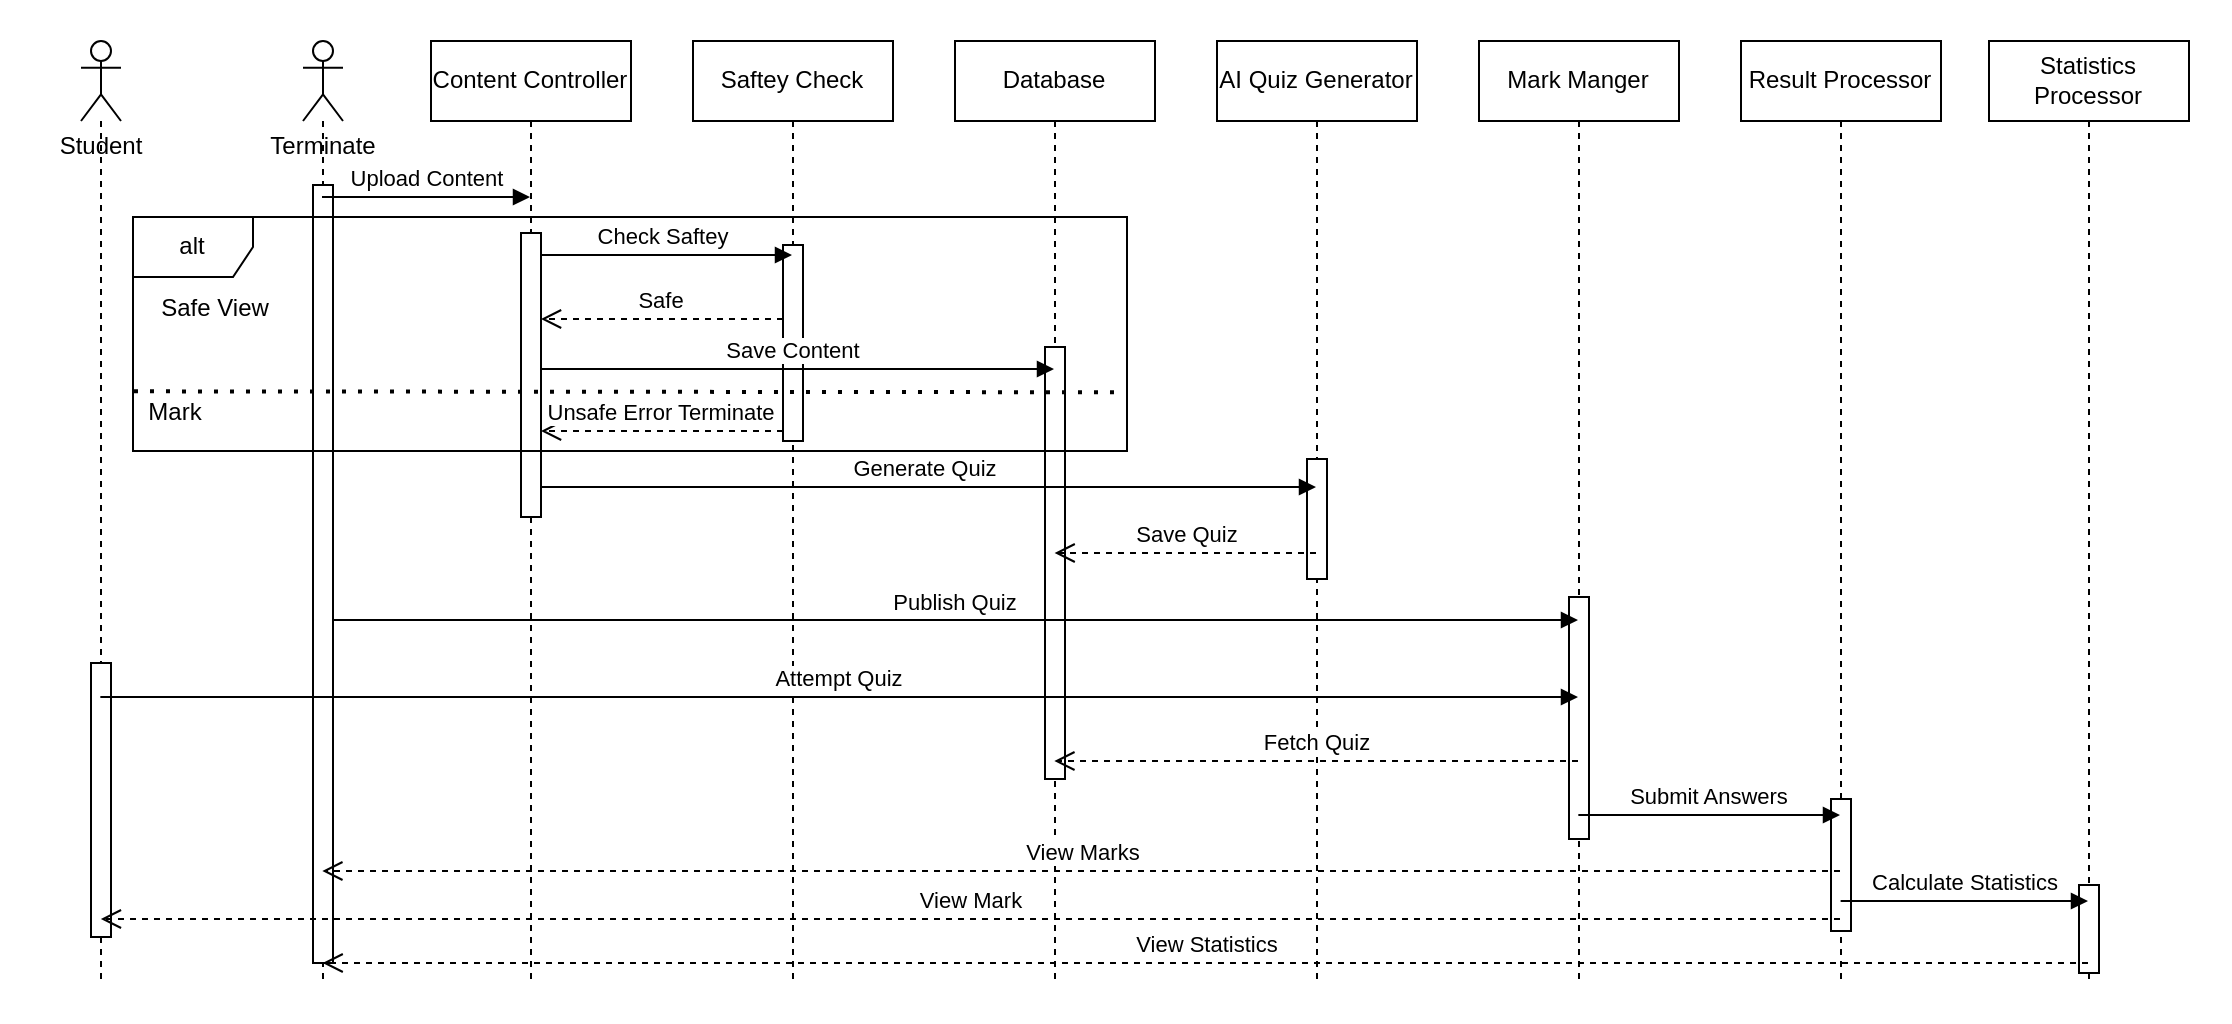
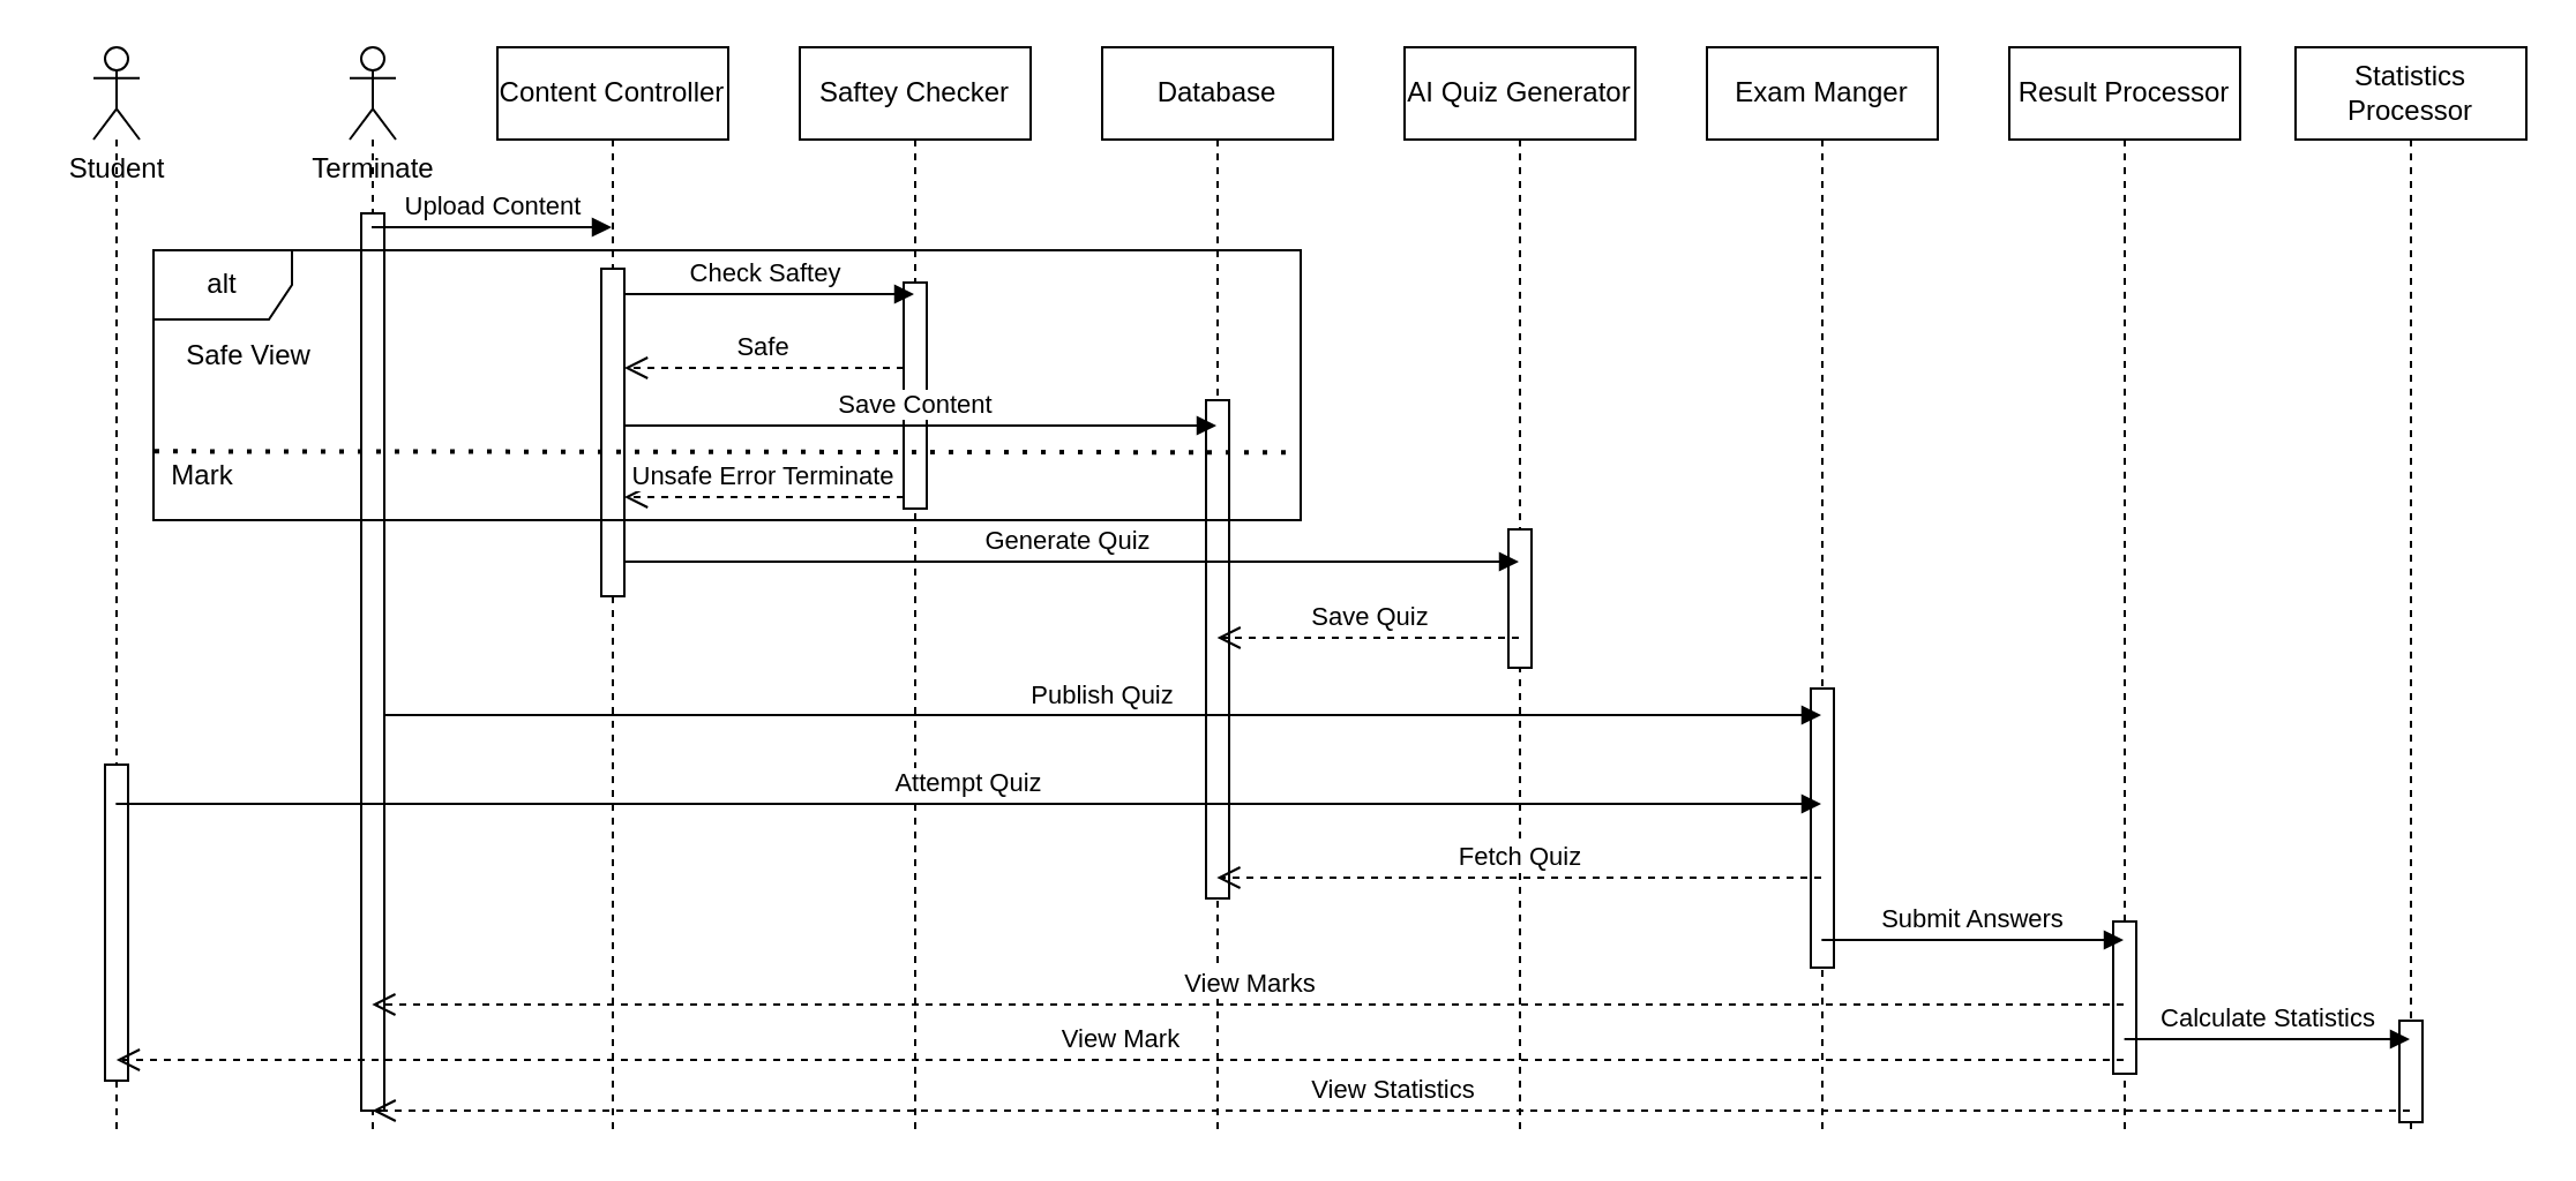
  <mxCell id="0" />
  <mxCell id="1" parent="0" />
  <mxCell id="2" value="" style="shape=umlLifeline;perimeter=lifelinePerimeter;whiteSpace=wrap;html=1;container=1;dropTarget=0;collapsible=0;recursiveResize=0;outlineConnect=0;portConstraint=eastwest;newEdgeStyle={&quot;curved&quot;:0,&quot;rounded&quot;:0};participant=umlActor;" vertex="1" parent="1"><mxGeometry x="151" y="20" width="20" height="470" as="geometry" /></mxCell>
  <mxCell id="3" value="" style="html=1;points=[[0,0,0,0,5],[0,1,0,0,-5],[1,0,0,0,5],[1,1,0,0,-5]];perimeter=orthogonalPerimeter;outlineConnect=0;targetShapes=umlLifeline;portConstraint=eastwest;newEdgeStyle={&quot;curved&quot;:0,&quot;rounded&quot;:0};" vertex="1" parent="2"><mxGeometry x="5" y="72" width="10" height="389" as="geometry" /></mxCell>
  <mxCell id="4" value="Content Controller" style="shape=umlLifeline;perimeter=lifelinePerimeter;whiteSpace=wrap;html=1;container=1;dropTarget=0;collapsible=0;recursiveResize=0;outlineConnect=0;portConstraint=eastwest;newEdgeStyle={&quot;curved&quot;:0,&quot;rounded&quot;:0};" vertex="1" parent="1"><mxGeometry x="215" y="20" width="100" height="470" as="geometry" /></mxCell>
- <mxCell id="5" value="Saftey Check" style="shape=umlLifeline;perimeter=lifelinePerimeter;whiteSpace=wrap;html=1;container=1;dropTarget=0;collapsible=0;recursiveResize=0;outlineConnect=0;portConstraint=eastwest;newEdgeStyle={&quot;curved&quot;:0,&quot;rounded&quot;:0};" vertex="1" parent="1"><mxGeometry x="346" y="20" width="100" height="470" as="geometry" /></mxCell>
+ <mxCell id="5" value="Saftey Checker" style="shape=umlLifeline;perimeter=lifelinePerimeter;whiteSpace=wrap;html=1;container=1;dropTarget=0;collapsible=0;recursiveResize=0;outlineConnect=0;portConstraint=eastwest;newEdgeStyle={&quot;curved&quot;:0,&quot;rounded&quot;:0};" vertex="1" parent="1"><mxGeometry x="346" y="20" width="100" height="470" as="geometry" /></mxCell>
  <mxCell id="6" value="" style="html=1;points=[[0,0,0,0,5],[0,1,0,0,-5],[1,0,0,0,5],[1,1,0,0,-5]];perimeter=orthogonalPerimeter;outlineConnect=0;targetShapes=umlLifeline;portConstraint=eastwest;newEdgeStyle={&quot;curved&quot;:0,&quot;rounded&quot;:0};" vertex="1" parent="5"><mxGeometry x="45" y="102" width="10" height="98" as="geometry" /></mxCell>
  <mxCell id="7" value="Database" style="shape=umlLifeline;perimeter=lifelinePerimeter;whiteSpace=wrap;html=1;container=1;dropTarget=0;collapsible=0;recursiveResize=0;outlineConnect=0;portConstraint=eastwest;newEdgeStyle={&quot;curved&quot;:0,&quot;rounded&quot;:0};" vertex="1" parent="1"><mxGeometry x="477" y="20" width="100" height="470" as="geometry" /></mxCell>
  <mxCell id="8" value="" style="html=1;points=[[0,0,0,0,5],[0,1,0,0,-5],[1,0,0,0,5],[1,1,0,0,-5]];perimeter=orthogonalPerimeter;outlineConnect=0;targetShapes=umlLifeline;portConstraint=eastwest;newEdgeStyle={&quot;curved&quot;:0,&quot;rounded&quot;:0};" vertex="1" parent="7"><mxGeometry x="45" y="153" width="10" height="216" as="geometry" /></mxCell>
  <mxCell id="9" value="AI Quiz Generator" style="shape=umlLifeline;perimeter=lifelinePerimeter;whiteSpace=wrap;html=1;container=1;dropTarget=0;collapsible=0;recursiveResize=0;outlineConnect=0;portConstraint=eastwest;newEdgeStyle={&quot;curved&quot;:0,&quot;rounded&quot;:0};" vertex="1" parent="1"><mxGeometry x="608" y="20" width="100" height="470" as="geometry" /></mxCell>
  <mxCell id="10" value="" style="html=1;points=[[0,0,0,0,5],[0,1,0,0,-5],[1,0,0,0,5],[1,1,0,0,-5]];perimeter=orthogonalPerimeter;outlineConnect=0;targetShapes=umlLifeline;portConstraint=eastwest;newEdgeStyle={&quot;curved&quot;:0,&quot;rounded&quot;:0};" vertex="1" parent="9"><mxGeometry x="45" y="209" width="10" height="60" as="geometry" /></mxCell>
- <mxCell id="11" value="Mark Manger" style="shape=umlLifeline;perimeter=lifelinePerimeter;whiteSpace=wrap;html=1;container=1;dropTarget=0;collapsible=0;recursiveResize=0;outlineConnect=0;portConstraint=eastwest;newEdgeStyle={&quot;curved&quot;:0,&quot;rounded&quot;:0};" vertex="1" parent="1"><mxGeometry x="739" y="20" width="100" height="470" as="geometry" /></mxCell>
+ <mxCell id="11" value="Exam Manger" style="shape=umlLifeline;perimeter=lifelinePerimeter;whiteSpace=wrap;html=1;container=1;dropTarget=0;collapsible=0;recursiveResize=0;outlineConnect=0;portConstraint=eastwest;newEdgeStyle={&quot;curved&quot;:0,&quot;rounded&quot;:0};" vertex="1" parent="1"><mxGeometry x="739" y="20" width="100" height="470" as="geometry" /></mxCell>
  <mxCell id="12" value="" style="html=1;points=[[0,0,0,0,5],[0,1,0,0,-5],[1,0,0,0,5],[1,1,0,0,-5]];perimeter=orthogonalPerimeter;outlineConnect=0;targetShapes=umlLifeline;portConstraint=eastwest;newEdgeStyle={&quot;curved&quot;:0,&quot;rounded&quot;:0};" vertex="1" parent="11"><mxGeometry x="45" y="278" width="10" height="121" as="geometry" /></mxCell>
  <mxCell id="13" value="Result Processor" style="shape=umlLifeline;perimeter=lifelinePerimeter;whiteSpace=wrap;html=1;container=1;dropTarget=0;collapsible=0;recursiveResize=0;outlineConnect=0;portConstraint=eastwest;newEdgeStyle={&quot;curved&quot;:0,&quot;rounded&quot;:0};" vertex="1" parent="1"><mxGeometry x="870" y="20" width="100" height="470" as="geometry" /></mxCell>
  <mxCell id="14" value="" style="html=1;points=[[0,0,0,0,5],[0,1,0,0,-5],[1,0,0,0,5],[1,1,0,0,-5]];perimeter=orthogonalPerimeter;outlineConnect=0;targetShapes=umlLifeline;portConstraint=eastwest;newEdgeStyle={&quot;curved&quot;:0,&quot;rounded&quot;:0};" vertex="1" parent="13"><mxGeometry x="45" y="379" width="10" height="66" as="geometry" /></mxCell>
  <mxCell id="15" value="Upload Content" style="html=1;verticalAlign=bottom;endArrow=block;curved=0;rounded=0;" edge="1" parent="1" source="2" target="4"><mxGeometry width="80" relative="1" as="geometry"><mxPoint x="171" y="92" as="sourcePoint" /><mxPoint x="251" y="92" as="targetPoint" /><Array as="points"><mxPoint x="216" y="98" /></Array></mxGeometry></mxCell>
  <mxCell id="16" value="Check Saftey" style="html=1;verticalAlign=bottom;endArrow=block;curved=0;rounded=0;" edge="1" parent="1" source="4" target="5"><mxGeometry width="80" relative="1" as="geometry"><mxPoint x="292" y="106" as="sourcePoint" /><mxPoint x="396" y="106" as="targetPoint" /><Array as="points"><mxPoint x="337" y="127" /><mxPoint x="369" y="127" /></Array></mxGeometry></mxCell>
  <mxCell id="17" value="Safe" style="html=1;verticalAlign=bottom;endArrow=open;dashed=1;endSize=8;curved=0;rounded=0;" edge="1" parent="1"><mxGeometry relative="1" as="geometry"><mxPoint x="391" y="159" as="sourcePoint" /><mxPoint x="270" y="159" as="targetPoint" /></mxGeometry></mxCell>
  <mxCell id="18" value="Save Content" style="html=1;verticalAlign=bottom;endArrow=block;curved=0;rounded=0;" edge="1" parent="1"><mxGeometry width="80" relative="1" as="geometry"><mxPoint x="265.035" y="184" as="sourcePoint" /><mxPoint x="526.5" y="184" as="targetPoint" /><Array as="points"><mxPoint x="363.34" y="184" /></Array></mxGeometry></mxCell>
  <mxCell id="19" value="Generate Quiz" style="html=1;verticalAlign=bottom;endArrow=block;curved=0;rounded=0;" edge="1" parent="1" source="4" target="9"><mxGeometry width="80" relative="1" as="geometry"><mxPoint x="264.81" y="243" as="sourcePoint" /><mxPoint x="657.5" y="243" as="targetPoint" /><Array as="points"><mxPoint x="427.34" y="243" /></Array></mxGeometry></mxCell>
  <mxCell id="20" value="Save Quiz" style="html=1;verticalAlign=bottom;endArrow=open;dashed=1;endSize=8;curved=0;rounded=0;" edge="1" parent="1"><mxGeometry relative="1" as="geometry"><mxPoint x="657.5" y="276" as="sourcePoint" /><mxPoint x="526.81" y="276" as="targetPoint" /></mxGeometry></mxCell>
  <mxCell id="21" value="" style="html=1;points=[[0,0,0,0,5],[0,1,0,0,-5],[1,0,0,0,5],[1,1,0,0,-5]];perimeter=orthogonalPerimeter;outlineConnect=0;targetShapes=umlLifeline;portConstraint=eastwest;newEdgeStyle={&quot;curved&quot;:0,&quot;rounded&quot;:0};" vertex="1" parent="1"><mxGeometry x="260" y="116" width="10" height="142" as="geometry" /></mxCell>
  <mxCell id="22" value="alt" style="shape=umlFrame;whiteSpace=wrap;html=1;pointerEvents=0;" vertex="1" parent="1"><mxGeometry x="66" y="108" width="497" height="117" as="geometry" /></mxCell>
  <mxCell id="23" value="Unsafe Error Terminate" style="html=1;verticalAlign=bottom;endArrow=open;dashed=1;endSize=8;curved=0;rounded=0;" edge="1" parent="1"><mxGeometry relative="1" as="geometry"><mxPoint x="391" y="215" as="sourcePoint" /><mxPoint x="270" y="215" as="targetPoint" /></mxGeometry></mxCell>
  <mxCell id="24" value="" style="endArrow=none;dashed=1;html=1;dashPattern=1 3;strokeWidth=2;rounded=0;exitX=0.001;exitY=0.745;exitDx=0;exitDy=0;exitPerimeter=0;entryX=0.998;entryY=0.749;entryDx=0;entryDy=0;entryPerimeter=0;" edge="1" parent="1" source="22" target="22"><mxGeometry width="50" height="50" relative="1" as="geometry"><mxPoint x="392" y="233" as="sourcePoint" /><mxPoint x="442" y="183" as="targetPoint" /></mxGeometry></mxCell>
  <mxCell id="25" value="Safe View" style="text;html=1;align=center;verticalAlign=middle;resizable=0;points=[];autosize=1;strokeColor=none;fillColor=none;" vertex="1" parent="1"><mxGeometry x="63" y="141" width="88" height="26" as="geometry" /></mxCell>
  <mxCell id="26" value="Mark" style="text;html=1;align=center;verticalAlign=middle;resizable=0;points=[];autosize=1;strokeColor=none;fillColor=none;" vertex="1" parent="1"><mxGeometry x="66" y="193" width="41" height="26" as="geometry" /></mxCell>
  <mxCell id="27" value="Statistics Processor" style="shape=umlLifeline;perimeter=lifelinePerimeter;whiteSpace=wrap;html=1;container=1;dropTarget=0;collapsible=0;recursiveResize=0;outlineConnect=0;portConstraint=eastwest;newEdgeStyle={&quot;curved&quot;:0,&quot;rounded&quot;:0};" vertex="1" parent="1"><mxGeometry x="994" y="20" width="100" height="470" as="geometry" /></mxCell>
  <mxCell id="28" value="" style="html=1;points=[[0,0,0,0,5],[0,1,0,0,-5],[1,0,0,0,5],[1,1,0,0,-5]];perimeter=orthogonalPerimeter;outlineConnect=0;targetShapes=umlLifeline;portConstraint=eastwest;newEdgeStyle={&quot;curved&quot;:0,&quot;rounded&quot;:0};" vertex="1" parent="27"><mxGeometry x="45" y="422" width="10" height="44" as="geometry" /></mxCell>
  <mxCell id="29" value="Publish Quiz" style="html=1;verticalAlign=bottom;endArrow=block;curved=0;rounded=0;" edge="1" parent="1"><mxGeometry width="80" relative="1" as="geometry"><mxPoint x="166" y="309.5" as="sourcePoint" /><mxPoint x="788.5" y="309.5" as="targetPoint" /></mxGeometry></mxCell>
  <mxCell id="30" value="Terminate" style="text;html=1;align=center;verticalAlign=middle;resizable=0;points=[];autosize=1;strokeColor=none;fillColor=none;" vertex="1" parent="1"><mxGeometry x="127" y="60" width="68" height="26" as="geometry" /></mxCell>
  <mxCell id="31" value="" style="shape=umlLifeline;perimeter=lifelinePerimeter;whiteSpace=wrap;html=1;container=1;dropTarget=0;collapsible=0;recursiveResize=0;outlineConnect=0;portConstraint=eastwest;newEdgeStyle={&quot;curved&quot;:0,&quot;rounded&quot;:0};participant=umlActor;" vertex="1" parent="1"><mxGeometry x="40" y="20" width="20" height="470" as="geometry" /></mxCell>
  <mxCell id="32" value="" style="html=1;points=[[0,0,0,0,5],[0,1,0,0,-5],[1,0,0,0,5],[1,1,0,0,-5]];perimeter=orthogonalPerimeter;outlineConnect=0;targetShapes=umlLifeline;portConstraint=eastwest;newEdgeStyle={&quot;curved&quot;:0,&quot;rounded&quot;:0};" vertex="1" parent="31"><mxGeometry x="5" y="311" width="10" height="137" as="geometry" /></mxCell>
  <mxCell id="33" value="Student" style="text;html=1;align=center;verticalAlign=middle;resizable=0;points=[];autosize=1;strokeColor=none;fillColor=none;" vertex="1" parent="1"><mxGeometry x="20.5" y="60" width="59" height="26" as="geometry" /></mxCell>
  <mxCell id="34" value="Attempt Quiz" style="html=1;verticalAlign=bottom;endArrow=block;curved=0;rounded=0;" edge="1" parent="1"><mxGeometry width="80" relative="1" as="geometry"><mxPoint x="49.667" y="348" as="sourcePoint" /><mxPoint x="788.5" y="348" as="targetPoint" /></mxGeometry></mxCell>
  <mxCell id="35" value="Fetch Quiz" style="html=1;verticalAlign=bottom;endArrow=open;dashed=1;endSize=8;curved=0;rounded=0;" edge="1" parent="1"><mxGeometry relative="1" as="geometry"><mxPoint x="788.5" y="380" as="sourcePoint" /><mxPoint x="526.667" y="380" as="targetPoint" /></mxGeometry></mxCell>
  <mxCell id="36" value="Submit Answers" style="html=1;verticalAlign=bottom;endArrow=block;curved=0;rounded=0;" edge="1" parent="1"><mxGeometry width="80" relative="1" as="geometry"><mxPoint x="788.667" y="407" as="sourcePoint" /><mxPoint x="919.5" y="407" as="targetPoint" /></mxGeometry></mxCell>
  <mxCell id="37" value="View Marks" style="html=1;verticalAlign=bottom;endArrow=open;dashed=1;endSize=8;curved=0;rounded=0;" edge="1" parent="1"><mxGeometry relative="1" as="geometry"><mxPoint x="919.5" y="435" as="sourcePoint" /><mxPoint x="160.667" y="435" as="targetPoint" /></mxGeometry></mxCell>
  <mxCell id="38" value="Calculate Statistics" style="html=1;verticalAlign=bottom;endArrow=block;curved=0;rounded=0;" edge="1" parent="1"><mxGeometry width="80" relative="1" as="geometry"><mxPoint x="919.81" y="450" as="sourcePoint" /><mxPoint x="1043.5" y="450" as="targetPoint" /></mxGeometry></mxCell>
  <mxCell id="39" value="View Statistics" style="html=1;verticalAlign=bottom;endArrow=open;dashed=1;endSize=8;curved=0;rounded=0;" edge="1" parent="1"><mxGeometry relative="1" as="geometry"><mxPoint x="1043.5" y="481" as="sourcePoint" /><mxPoint x="160.81" y="481" as="targetPoint" /></mxGeometry></mxCell>
  <mxCell id="40" value="View Mark" style="html=1;verticalAlign=bottom;endArrow=open;dashed=1;endSize=8;curved=0;rounded=0;" edge="1" parent="1"><mxGeometry relative="1" as="geometry"><mxPoint x="919.5" y="459" as="sourcePoint" /><mxPoint x="49.929" y="459" as="targetPoint" /></mxGeometry></mxCell>
